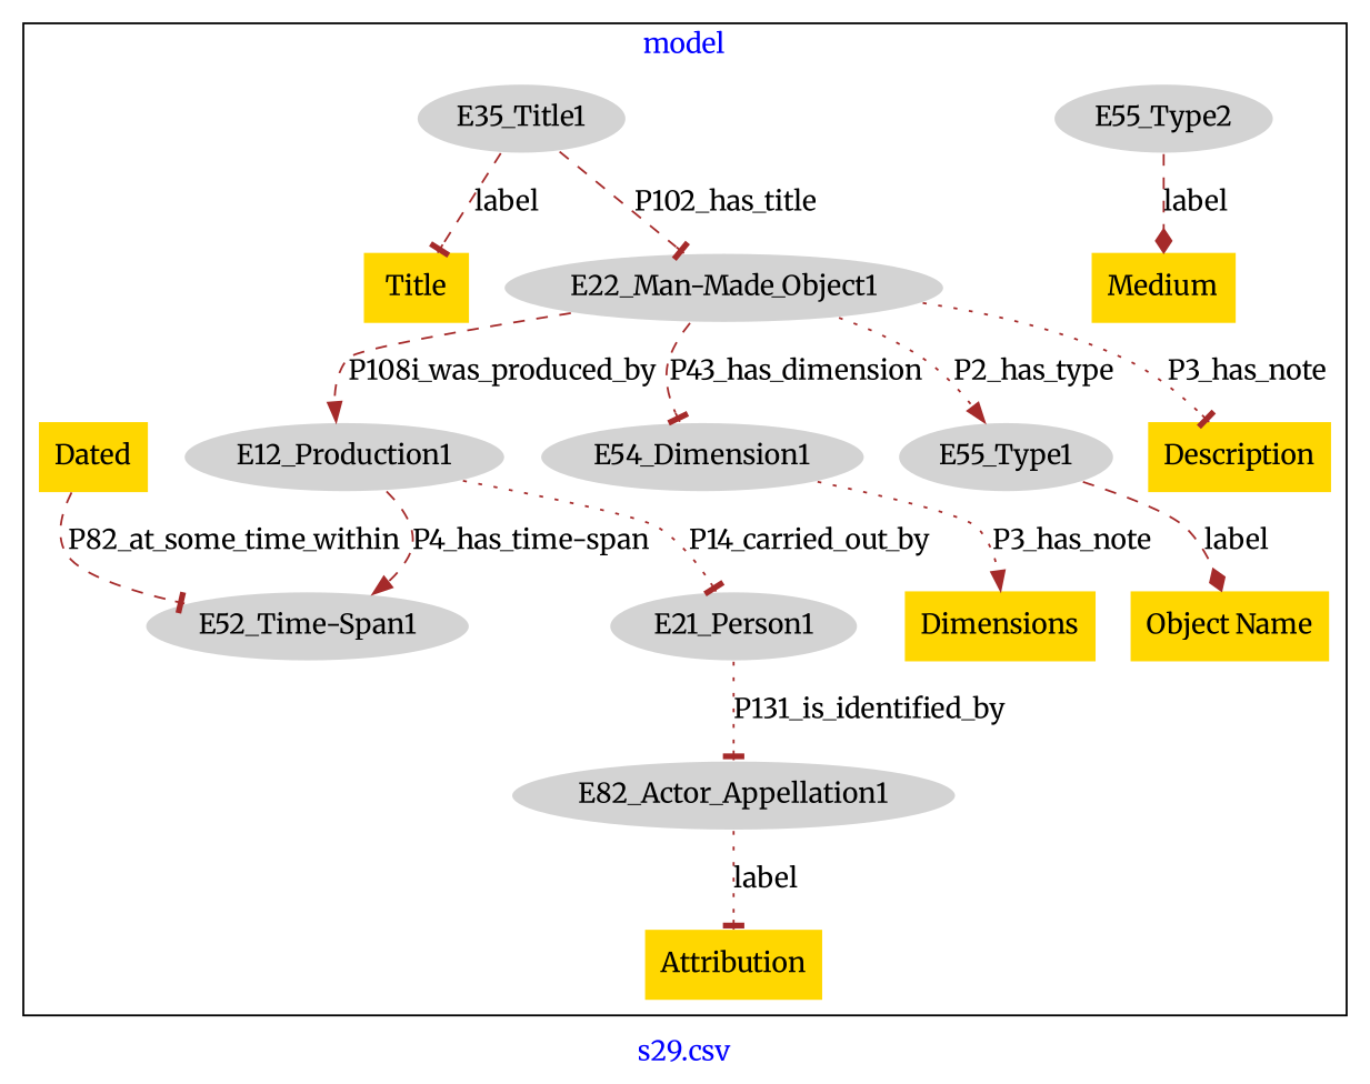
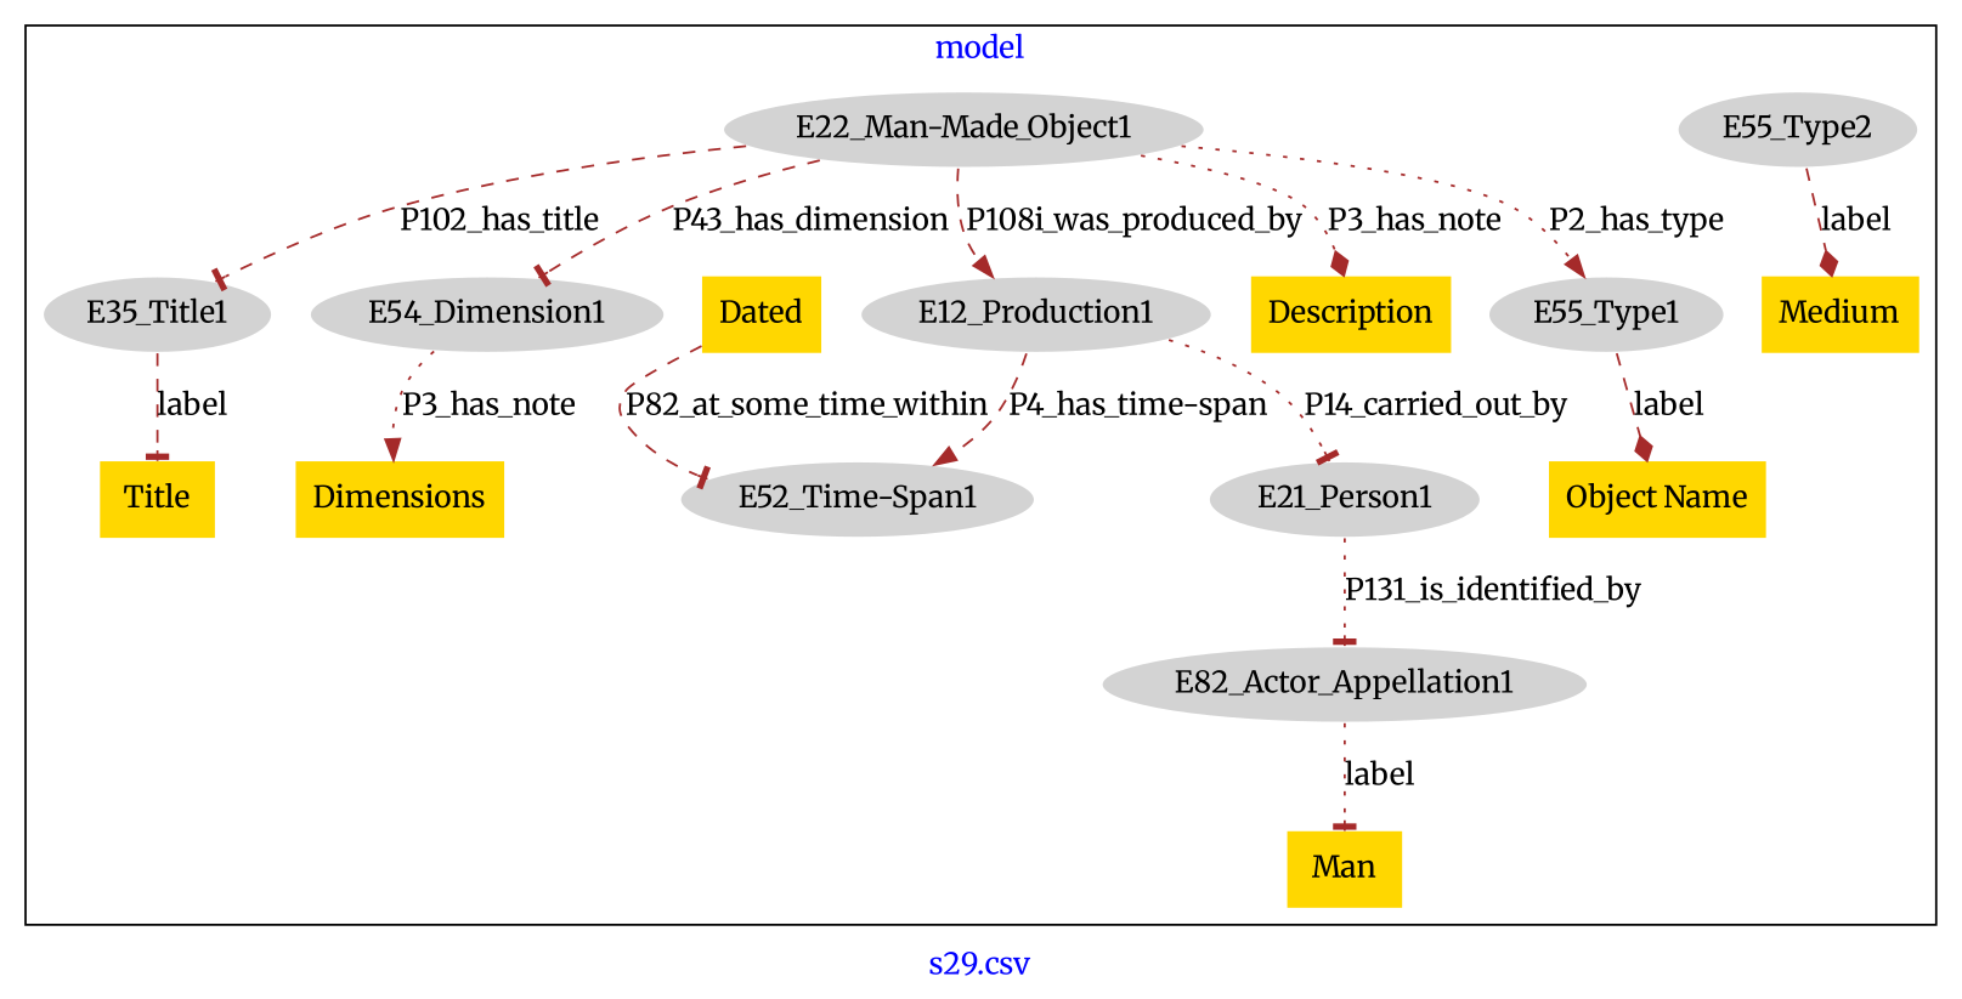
  digraph {
    fontcolor=blue
    fontname=Merriweather
    label="s29.csv"
    remincross=true
    node [color=white fillcolor=lightgray fontname=Merriweather style=filled]
    edge [arrowhead=tee color=brown fontcolor=black fontname=Merriweather style=dashed]
    n1 [label=E12_Production1]
    n2 [label=E21_Person1]
    n3 [label="E52_Time-Span1"]
    n4 [label=E55_Type2]
    n5 [label=E82_Actor_Appellation1]
    n6 [label="E22_Man-Made_Object1"]
    n7 [label=E35_Title1]
    n8 [label=E54_Dimension1]
    n9 [label=E55_Type1]
    n10 [fillcolor=gold label=Dimensions shape=plaintext color=""]
    n11 [fillcolor=gold label=Description shape=plaintext color=""]
    n12 [fillcolor=gold label="Object Name" shape=plaintext color=""]
    n13 [fillcolor=gold label=Title shape=plaintext color=""]
    n14 [fillcolor=gold label=Dated shape=plaintext color=""]
    n15 [fillcolor=gold label=Medium shape=plaintext color=""]
-   n16 [fillcolor=gold label=Attribution shape=plaintext color=""]
+   n16 [fillcolor=gold label=Man shape=plaintext color=""]
    subgraph cluster_1 {
      label=model
      n1
      n2
      n3
      n4
      n5
      n6
      n7
      n8
      n9
      n10
      n11
      n12
      n13
      n14
      n15
      n16
    }
    n1 -> n2 [label=P14_carried_out_by style=dotted]
    n1 -> n3 [arrowhead=normal label="P4_has_time-span"]
    n2 -> n5 [label=P131_is_identified_by style=dotted]
    n4 -> n15 [arrowhead=diamond label=label]
    n5 -> n16 [label=label style=dotted]
    n6 -> n1 [arrowhead=normal label=P108i_was_produced_by]
-   n7 -> n6 [label=P102_has_title]
+   n6 -> n7 [label=P102_has_title]
    n6 -> n8 [label=P43_has_dimension]
    n6 -> n9 [arrowhead=normal label=P2_has_type style=dotted]
-   n6 -> n11 [label=P3_has_note style=dotted]
+   n6 -> n11 [arrowhead=diamond label=P3_has_note style=dotted]
    n7 -> n13 [label=label]
    n8 -> n10 [arrowhead=normal label=P3_has_note style=dotted]
    n9 -> n12 [arrowhead=diamond label=label]
    n14 -> n3 [label=P82_at_some_time_within]
  }
